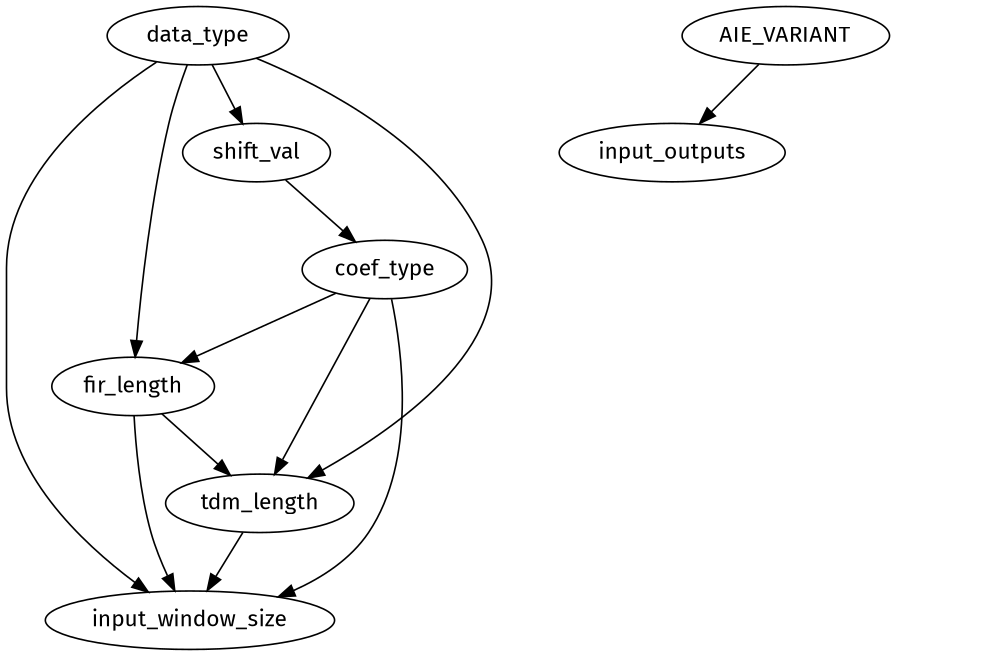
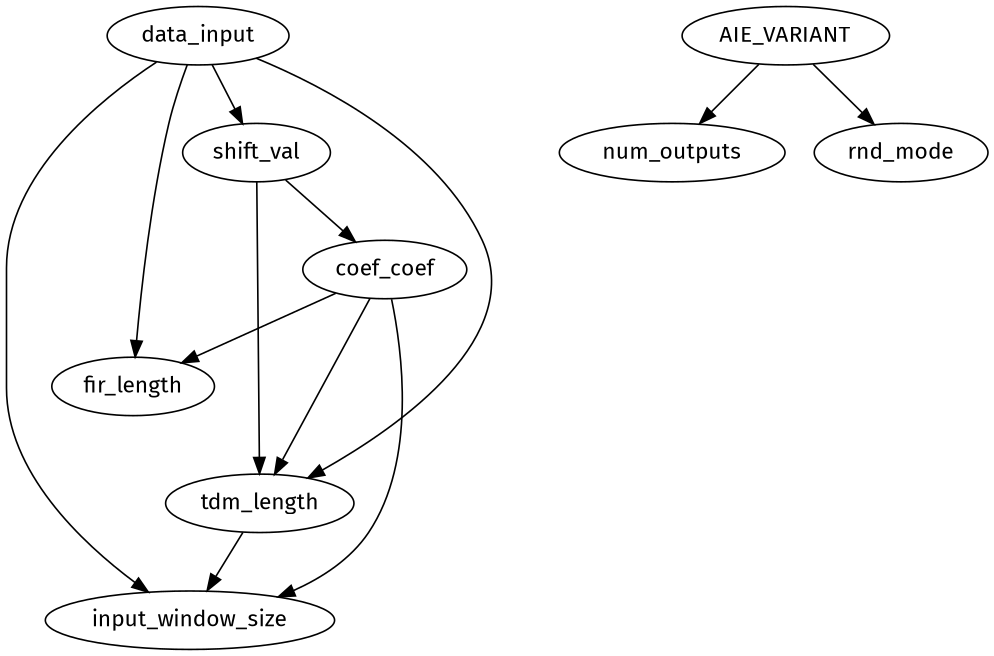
  digraph {
    fontname="Fira Sans"
    node [fontname="Fira Sans"]
    edge [fontname="Fira Sans"]
-   data_type
+   data_type [label=data_input]
    input_window_size
    fir_length
    n4 [label=tdm_length]
    shift_val
-   coef_type
+   coef_type [label=coef_coef]
    AIE_VARIANT
-   num_outputs [label=input_outputs]
+   num_outputs
+   rnd_mode
    data_type -> input_window_size
    data_type -> fir_length
    data_type -> n4
    data_type -> shift_val
-   fir_length -> input_window_size
-   fir_length -> n4
+   shift_val -> n4
    n4 -> input_window_size
    shift_val -> coef_type
    coef_type -> input_window_size
    coef_type -> fir_length
    coef_type -> n4
    AIE_VARIANT -> num_outputs
+   AIE_VARIANT -> rnd_mode
  }
